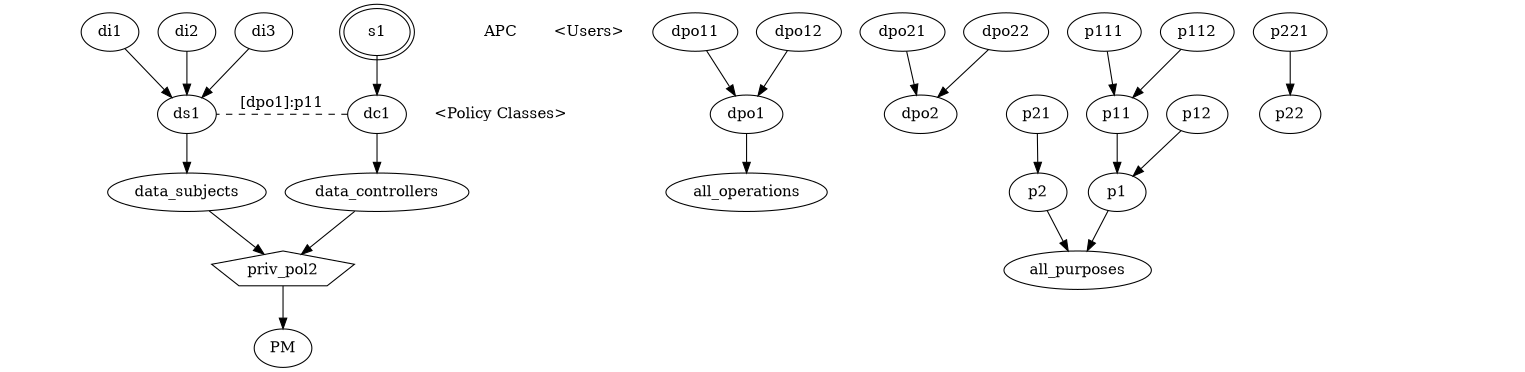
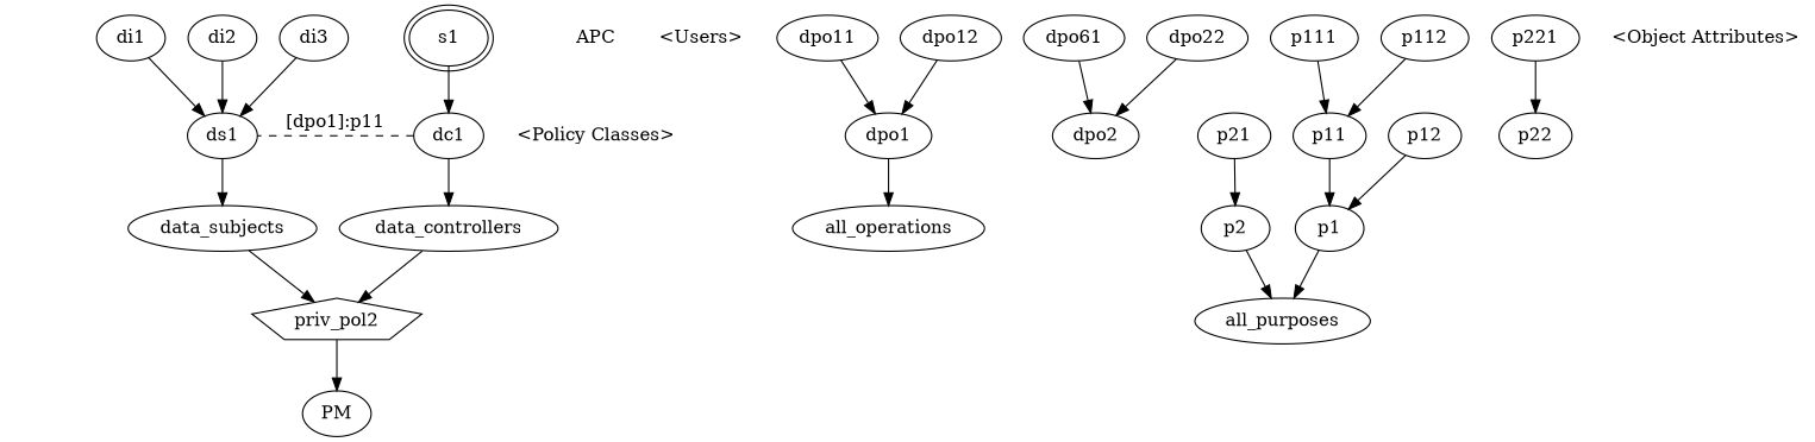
  strict digraph {
    node [shape=ellipse]
    u1 [style=invis]
    dc1
    data_subjects
    data_controllers
    ds1
    priv_pol2 [shape=polygon sides=5]
    PM
    APC [height=0 shape=none width=0]
    "<Policy Classes>" [shape=none]
    "<Users>" [shape=none]
    s1 [peripheries=2]
    di1
    di2
    di3
    dpo1
    all_operations
    dpo11
    dpo12
-   dpo21
+   dpo21 [label=dpo61]
    dpo2
    dpo22
    p1
    all_purposes
    p11
    p12
    p111
    p112
    p2
    p21
    p221
    p22
+   "<Object Attributes>" [shape=none]
    subgraph sub_1 {
      rank=same
      u1
    }
    subgraph sub_2 {
      rank=same
      dc1
    }
    subgraph sub_3 {
      rank=same
      data_subjects
      data_controllers
    }
    subgraph sub_4 {
      subgraph sub_5 {
        u1
      }
      subgraph sub_6 {
        dc1
        data_controllers
      }
    }
    subgraph sub_7 {
      subgraph sub_8 {
        data_subjects
        ds1
      }
    }
    subgraph sub_9 {
      priv_pol2
    }
    dc1 -> data_controllers
    dc1 -> ds1 [arrowhead=none constraint=false label="[dpo1]:p11" style=dashed]
    data_subjects -> priv_pol2
    data_controllers -> priv_pol2
    ds1 -> data_subjects
    priv_pol2 -> PM
    APC -> "<Policy Classes>" [arrowhead=none style=invis]
    s1 -> dc1
    di1 -> ds1
    di2 -> ds1
    di3 -> ds1
    dpo1 -> all_operations
    dpo11 -> dpo1
    dpo12 -> dpo1
    dpo21 -> dpo2
    dpo22 -> dpo2
    p1 -> all_purposes
    p11 -> p1
    p12 -> p1
    p111 -> p11
    p112 -> p11
    p2 -> all_purposes
    p21 -> p2
    p221 -> p22
  }
